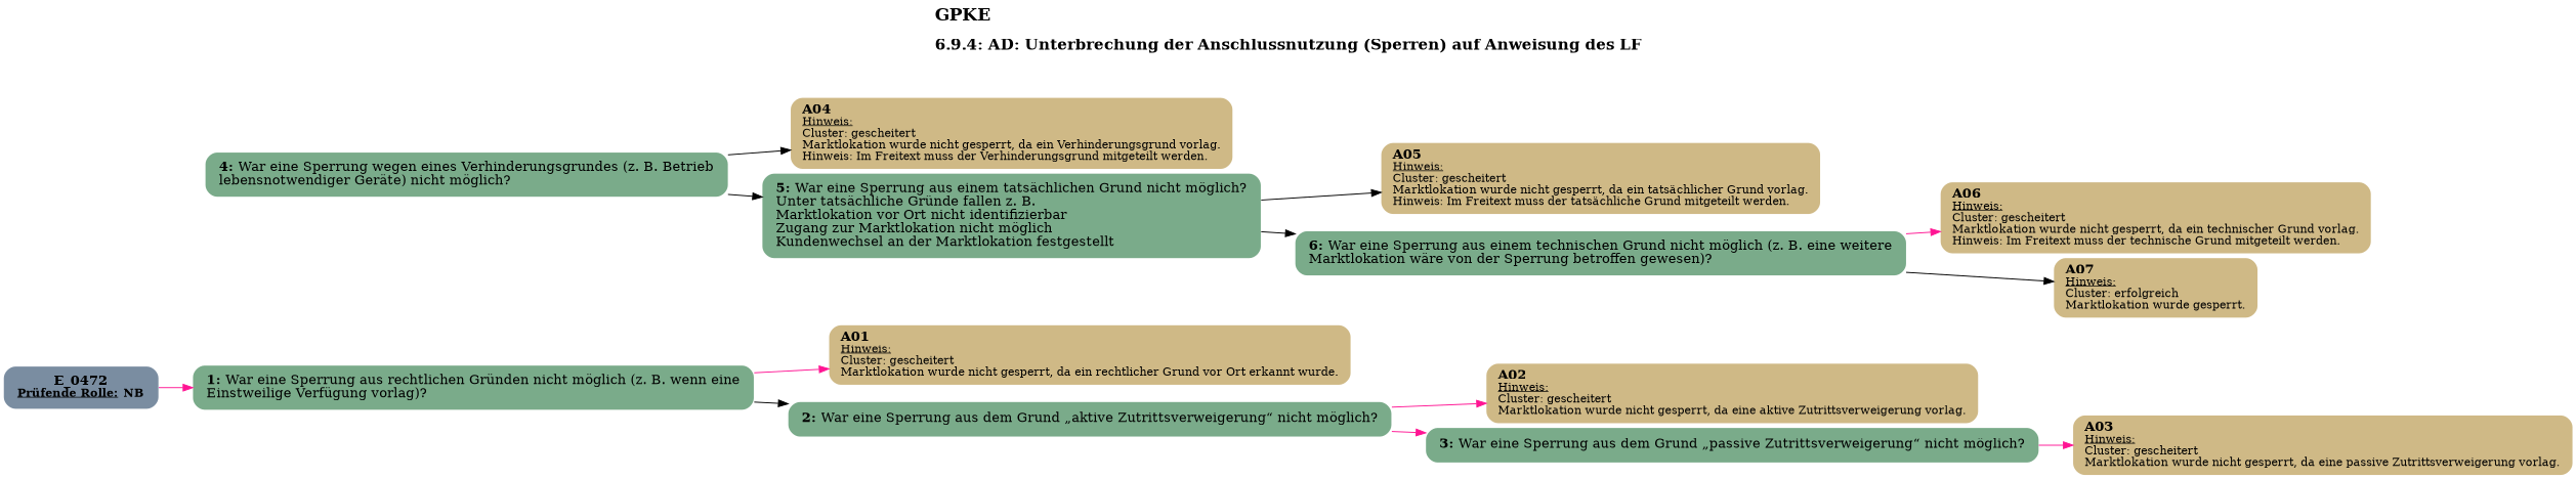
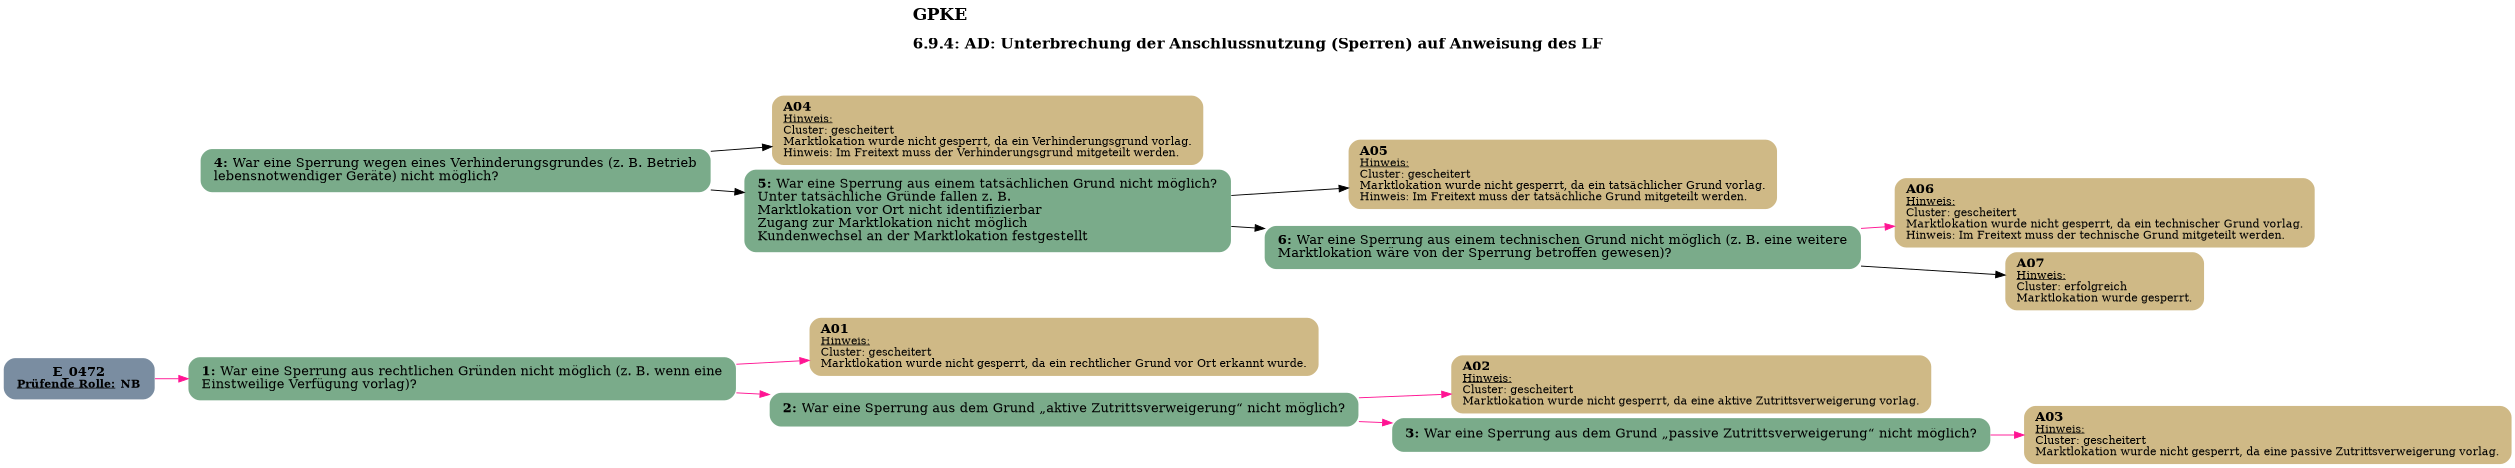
  digraph {
    concentrate=true
    label=<<B><FONT POINT-SIZE="18">GPKE</FONT></B><BR align="left"/><BR/><B><FONT POINT-SIZE="16">6.9.4: AD: Unterbrechung der Anschlussnutzung (Sperren) auf Anweisung des LF</FONT></B><BR align="left"/><BR/><BR/><BR/>>
    labelloc=t
    pack=true
    packmode=array
    rankdir=LR
    node [fillcolor="#cfb986" margin="0.2,0.12" penwidth=0.0 shape=box style="filled,rounded"]
    edge [color=deeppink]
    n1 [fillcolor="#7a8da1" label=<<B>E_0472</B><BR align="center"/><FONT point-size="12"><B><U>Prüfende Rolle:</U> NB</B></FONT><BR align="center"/>>]
    n2 [fillcolor="#7aab8a" label=<<B>1: </B>War eine Sperrung aus rechtlichen Gründen nicht möglich (z. B. wenn eine<BR align="left"/>Einstweilige Verfügung vorlag)?<BR align="left"/>>]
    n3 [label=<<B>A01</B><BR align="left"/><FONT point-size="12"><U>Hinweis:</U><BR align="left"/>Cluster: gescheitert<BR align="left"/>Marktlokation wurde nicht gesperrt, da ein rechtlicher Grund vor Ort erkannt wurde.<BR align="left"/></FONT>> margin="0.17,0.08"]
    n4 [fillcolor="#7aab8a" label=<<B>2: </B>War eine Sperrung aus dem Grund „aktive Zutrittsverweigerung“ nicht möglich?<BR align="left"/>>]
    n5 [label=<<B>A02</B><BR align="left"/><FONT point-size="12"><U>Hinweis:</U><BR align="left"/>Cluster: gescheitert<BR align="left"/>Marktlokation wurde nicht gesperrt, da eine aktive Zutrittsverweigerung vorlag.<BR align="left"/></FONT>> margin="0.17,0.08"]
    n6 [fillcolor="#7aab8a" label=<<B>3: </B>War eine Sperrung aus dem Grund „passive Zutrittsverweigerung“ nicht möglich?<BR align="left"/>>]
    n7 [label=<<B>A03</B><BR align="left"/><FONT point-size="12"><U>Hinweis:</U><BR align="left"/>Cluster: gescheitert<BR align="left"/>Marktlokation wurde nicht gesperrt, da eine passive Zutrittsverweigerung vorlag.<BR align="left"/></FONT>> margin="0.17,0.08"]
    n8 [fillcolor="#7aab8a" label=<<B>4: </B>War eine Sperrung wegen eines Verhinderungsgrundes (z. B. Betrieb<BR align="left"/>lebensnotwendiger Geräte) nicht möglich?<BR align="left"/>>]
    n9 [label=<<B>A04</B><BR align="left"/><FONT point-size="12"><U>Hinweis:</U><BR align="left"/>Cluster: gescheitert<BR align="left"/>Marktlokation wurde nicht gesperrt, da ein Verhinderungsgrund vorlag.<BR align="left"/>Hinweis: Im Freitext muss der Verhinderungsgrund mitgeteilt werden.<BR align="left"/></FONT>> margin="0.17,0.08"]
    n10 [fillcolor="#7aab8a" label=<<B>5: </B>War eine Sperrung aus einem tatsächlichen Grund nicht möglich?<BR align="left"/>Unter tatsächliche Gründe fallen z. B.<BR align="left"/>Marktlokation vor Ort nicht identifizierbar<BR align="left"/>Zugang zur Marktlokation nicht möglich<BR align="left"/>Kundenwechsel an der Marktlokation festgestellt<BR align="left"/>>]
    n11 [label=<<B>A05</B><BR align="left"/><FONT point-size="12"><U>Hinweis:</U><BR align="left"/>Cluster: gescheitert<BR align="left"/>Marktlokation wurde nicht gesperrt, da ein tatsächlicher Grund vorlag.<BR align="left"/>Hinweis: Im Freitext muss der tatsächliche Grund mitgeteilt werden.<BR align="left"/></FONT>> margin="0.17,0.08"]
    n12 [fillcolor="#7aab8a" label=<<B>6: </B>War eine Sperrung aus einem technischen Grund nicht möglich (z. B. eine weitere<BR align="left"/>Marktlokation wäre von der Sperrung betroffen gewesen)?<BR align="left"/>>]
    n13 [label=<<B>A06</B><BR align="left"/><FONT point-size="12"><U>Hinweis:</U><BR align="left"/>Cluster: gescheitert<BR align="left"/>Marktlokation wurde nicht gesperrt, da ein technischer Grund vorlag.<BR align="left"/>Hinweis: Im Freitext muss der technische Grund mitgeteilt werden.<BR align="left"/></FONT>> margin="0.17,0.08"]
    n14 [label=<<B>A07</B><BR align="left"/><FONT point-size="12"><U>Hinweis:</U><BR align="left"/>Cluster: erfolgreich<BR align="left"/>Marktlokation wurde gesperrt.<BR align="left"/></FONT>> margin="0.17,0.08"]
    n1 -> n2
    n2 -> n3 [label=<<B>JA</B>>]
-   n2 -> n4 [color=black label=<<B>NEIN</B>>]
+   n2 -> n4 [label=<<B>NEIN</B>>]
    n4 -> n5 [label=<<B>JA</B>>]
    n4 -> n6 [label=<<B>NEIN</B>>]
    n6 -> n7 [label=<<B>JA</B>>]
    n8 -> n9 [color=black label=<<B>JA</B>>]
    n8 -> n10 [color=black label=<<B>NEIN</B>>]
    n10 -> n11 [color=black label=<<B>JA</B>>]
    n10 -> n12 [color=black label=<<B>NEIN</B>>]
    n12 -> n13 [label=<<B>JA</B>>]
    n12 -> n14 [color=black label=<<B>NEIN</B>>]
  }
